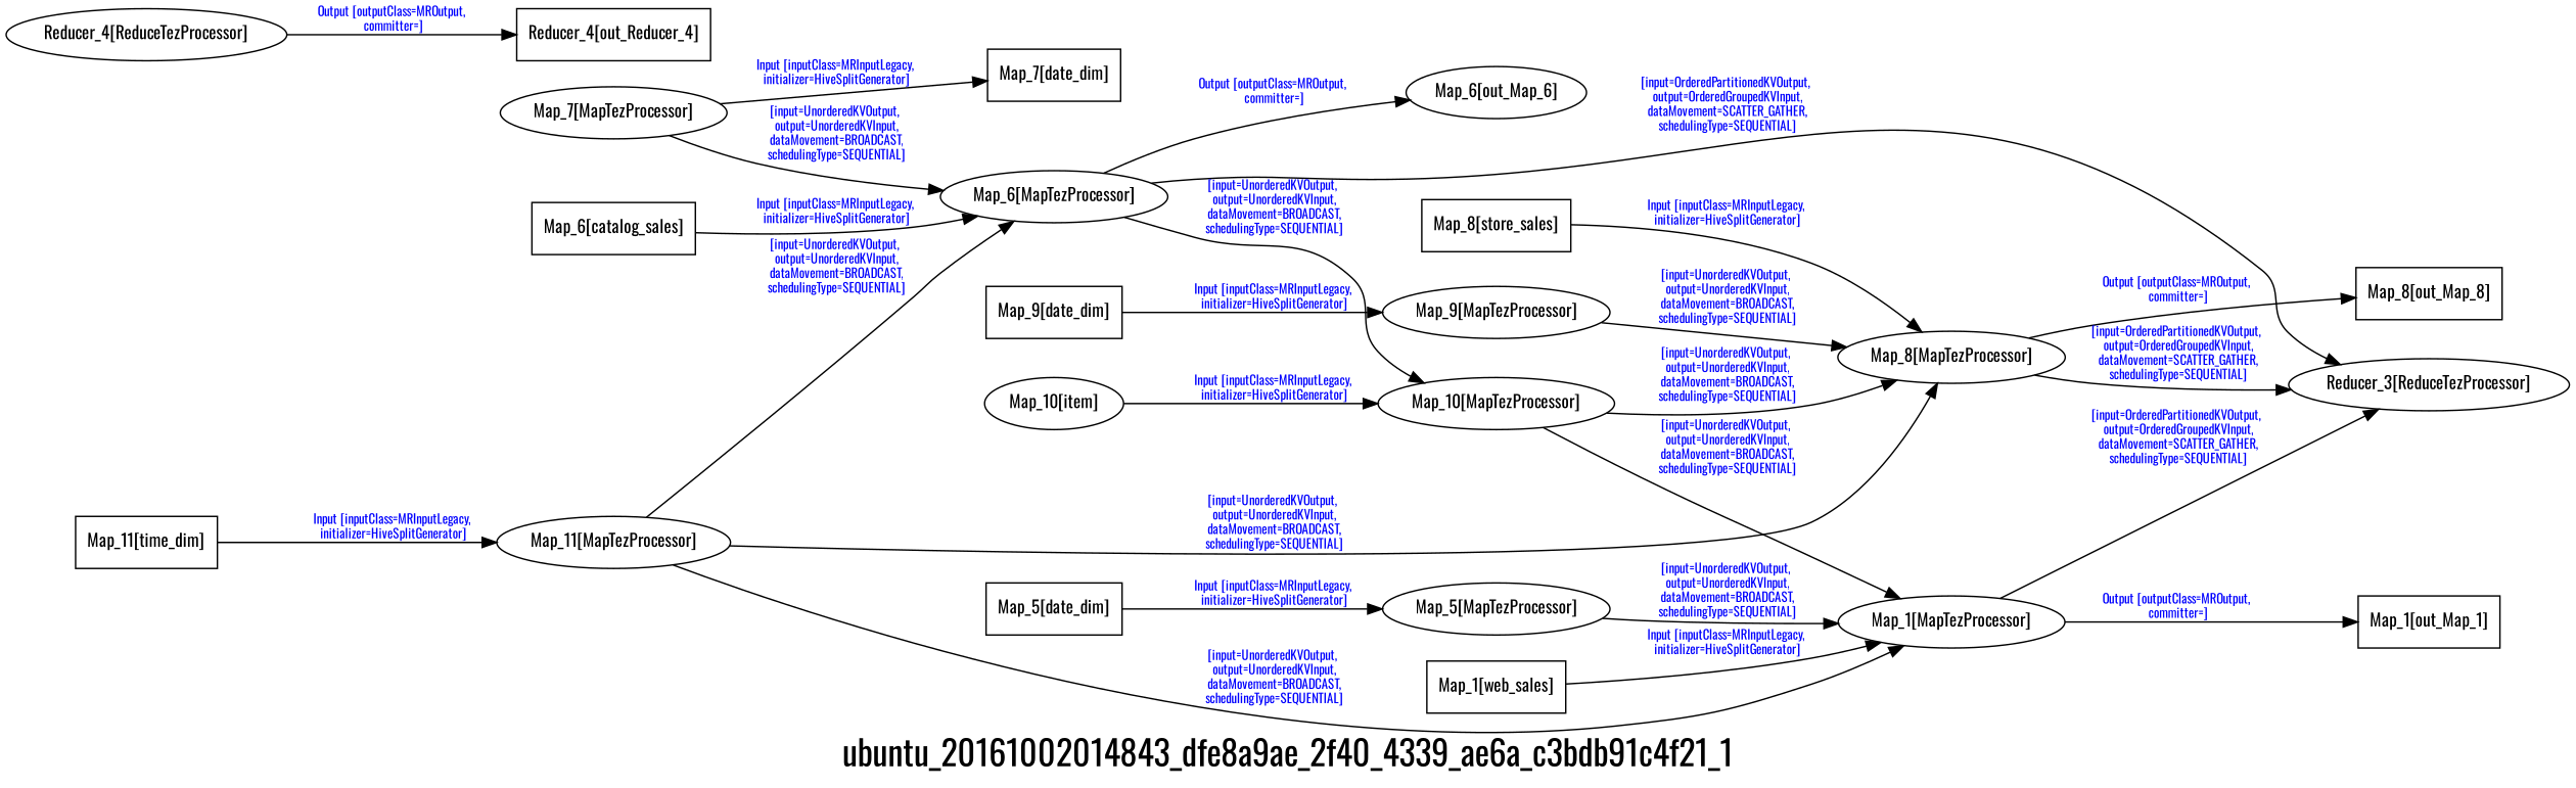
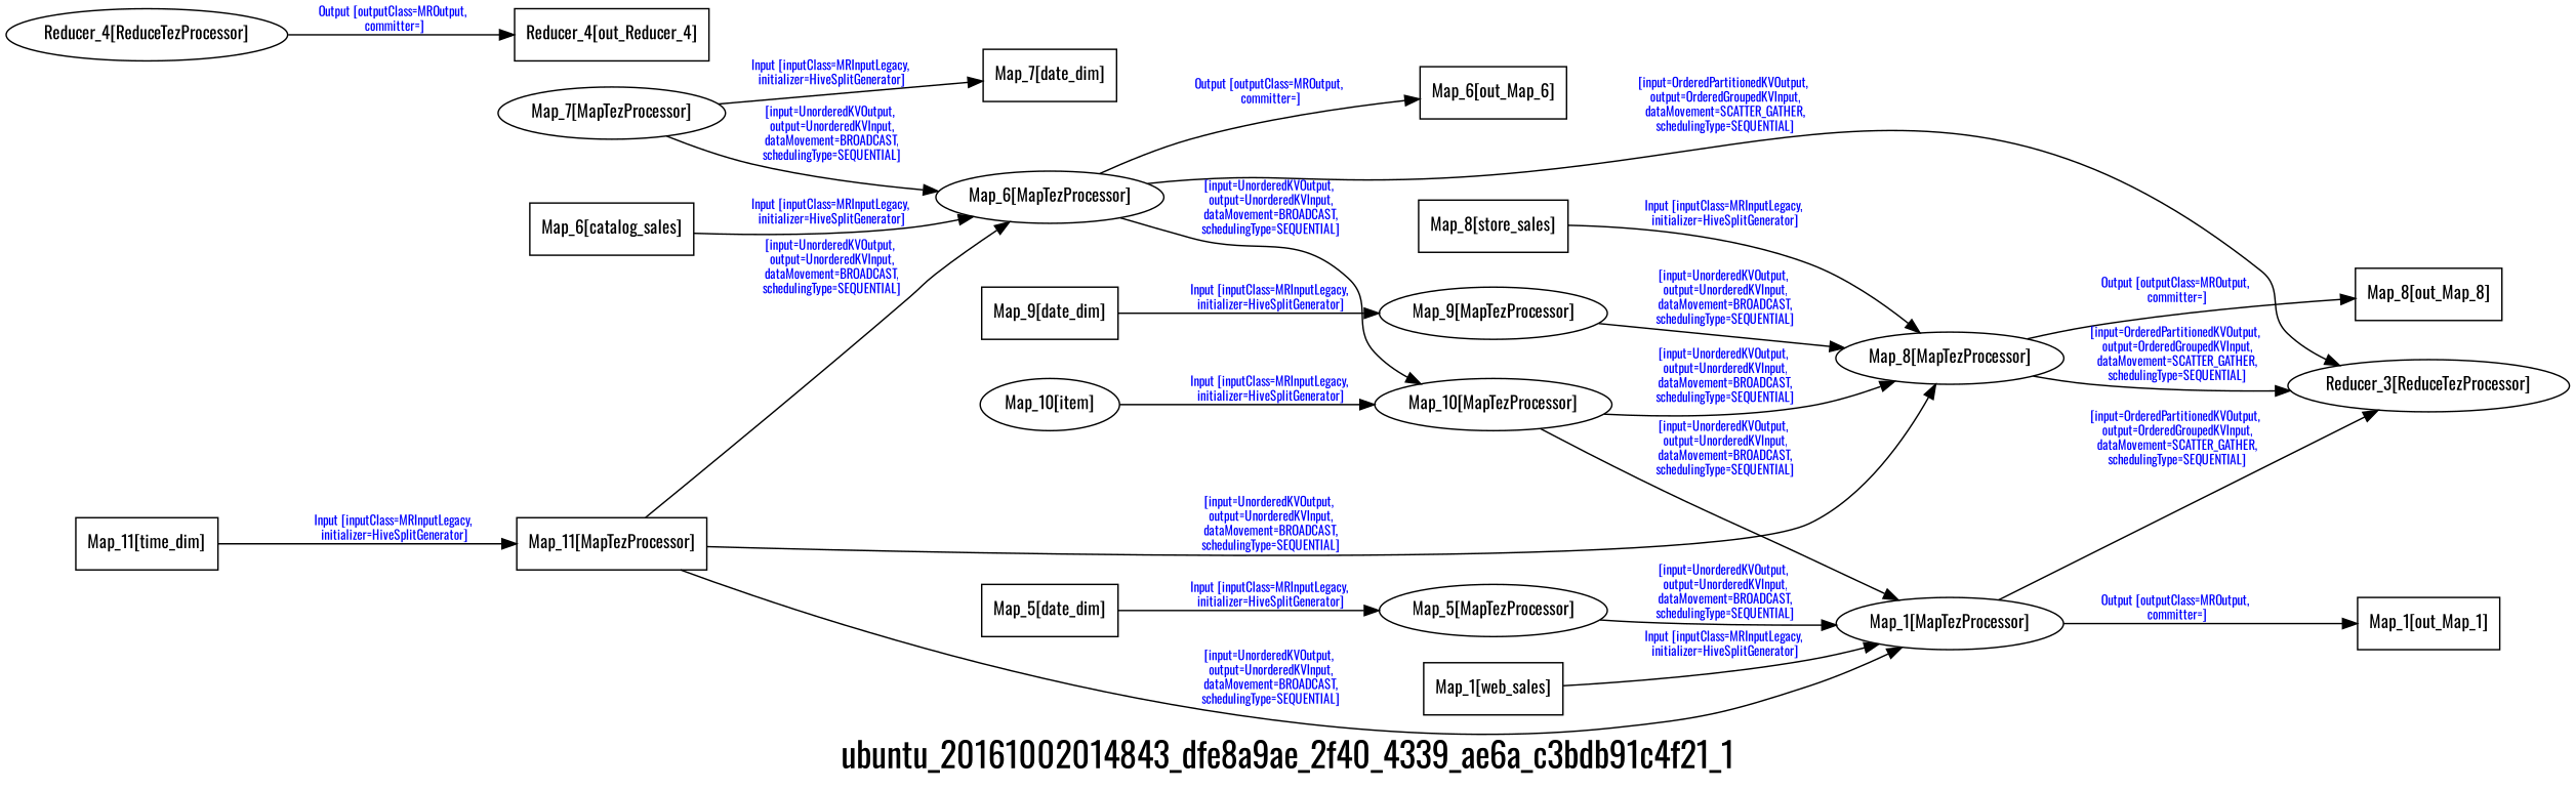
  digraph {
    fontname=Oswald
    fontsize=24
    label=ubuntu_20161002014843_dfe8a9ae_2f40_4339_ae6a_c3bdb91c4f21_1
    rankdir=LR
    node [fontname=Oswald fontsize=12 shape=box]
    edge [fontcolor=blue fontname=Oswald fontsize=9]
    n1 [label="Map_8[out_Map_8]"]
    n2 [label="Map_9[MapTezProcessor]" shape=""]
    n3 [label="Map_8[MapTezProcessor]" shape=""]
    n4 [label="Reducer_3[ReduceTezProcessor]" shape=""]
    n5 [label="Map_8[store_sales]"]
    n6 [label="Map_9[date_dim]"]
    n7 [label="Map_7[MapTezProcessor]" shape=""]
    n8 [label="Map_6[MapTezProcessor]" shape=""]
    n9 [label="Map_7[date_dim]"]
-   n10 [label="Map_6[out_Map_6]" shape=ellipse]
+   n10 [label="Map_6[out_Map_6]"]
    n11 [label="Map_10[MapTezProcessor]" shape=""]
    n12 [label="Map_6[catalog_sales]"]
    n13 [label="Map_5[MapTezProcessor]" shape=""]
    n14 [label="Map_1[MapTezProcessor]" shape=""]
    n15 [label="Map_1[out_Map_1]"]
    n16 [label="Map_1[web_sales]"]
    n17 [label="Reducer_4[ReduceTezProcessor]" shape=""]
    n18 [label="Reducer_4[out_Reducer_4]"]
    n19 [label="Map_10[item]" shape=ellipse]
    n20 [label="Map_5[date_dim]"]
-   n21 [label="Map_11[MapTezProcessor]" shape=""]
+   n21 [label="Map_11[MapTezProcessor]"]
    n22 [label="Map_11[time_dim]"]
    n2 -> n3 [label="[input=UnorderedKVOutput,\n output=UnorderedKVInput,\n dataMovement=BROADCAST,\n schedulingType=SEQUENTIAL]"]
    n3 -> n1 [label="Output [outputClass=MROutput,\n committer=]"]
    n3 -> n4 [label="[input=OrderedPartitionedKVOutput,\n output=OrderedGroupedKVInput,\n dataMovement=SCATTER_GATHER,\n schedulingType=SEQUENTIAL]"]
    n5 -> n3 [label="Input [inputClass=MRInputLegacy,\n initializer=HiveSplitGenerator]"]
    n6 -> n2 [label="Input [inputClass=MRInputLegacy,\n initializer=HiveSplitGenerator]"]
    n7 -> n8 [label="[input=UnorderedKVOutput,\n output=UnorderedKVInput,\n dataMovement=BROADCAST,\n schedulingType=SEQUENTIAL]"]
    n7 -> n9 [label="Input [inputClass=MRInputLegacy,\n initializer=HiveSplitGenerator]"]
    n8 -> n4 [label="[input=OrderedPartitionedKVOutput,\n output=OrderedGroupedKVInput,\n dataMovement=SCATTER_GATHER,\n schedulingType=SEQUENTIAL]"]
    n8 -> n10 [label="Output [outputClass=MROutput,\n committer=]"]
    n8 -> n11 [label="[input=UnorderedKVOutput,\n output=UnorderedKVInput,\n dataMovement=BROADCAST,\n schedulingType=SEQUENTIAL]"]
    n11 -> n3 [label="[input=UnorderedKVOutput,\n output=UnorderedKVInput,\n dataMovement=BROADCAST,\n schedulingType=SEQUENTIAL]"]
    n11 -> n14 [label="[input=UnorderedKVOutput,\n output=UnorderedKVInput,\n dataMovement=BROADCAST,\n schedulingType=SEQUENTIAL]"]
    n12 -> n8 [label="Input [inputClass=MRInputLegacy,\n initializer=HiveSplitGenerator]"]
    n13 -> n14 [label="[input=UnorderedKVOutput,\n output=UnorderedKVInput,\n dataMovement=BROADCAST,\n schedulingType=SEQUENTIAL]"]
    n14 -> n4 [label="[input=OrderedPartitionedKVOutput,\n output=OrderedGroupedKVInput,\n dataMovement=SCATTER_GATHER,\n schedulingType=SEQUENTIAL]"]
    n14 -> n15 [label="Output [outputClass=MROutput,\n committer=]"]
    n16 -> n14 [label="Input [inputClass=MRInputLegacy,\n initializer=HiveSplitGenerator]"]
    n17 -> n18 [label="Output [outputClass=MROutput,\n committer=]"]
    n19 -> n11 [label="Input [inputClass=MRInputLegacy,\n initializer=HiveSplitGenerator]"]
    n20 -> n13 [label="Input [inputClass=MRInputLegacy,\n initializer=HiveSplitGenerator]"]
    n21 -> n3 [label="[input=UnorderedKVOutput,\n output=UnorderedKVInput,\n dataMovement=BROADCAST,\n schedulingType=SEQUENTIAL]"]
    n21 -> n8 [label="[input=UnorderedKVOutput,\n output=UnorderedKVInput,\n dataMovement=BROADCAST,\n schedulingType=SEQUENTIAL]"]
    n21 -> n14 [label="[input=UnorderedKVOutput,\n output=UnorderedKVInput,\n dataMovement=BROADCAST,\n schedulingType=SEQUENTIAL]"]
    n22 -> n21 [label="Input [inputClass=MRInputLegacy,\n initializer=HiveSplitGenerator]"]
  }
